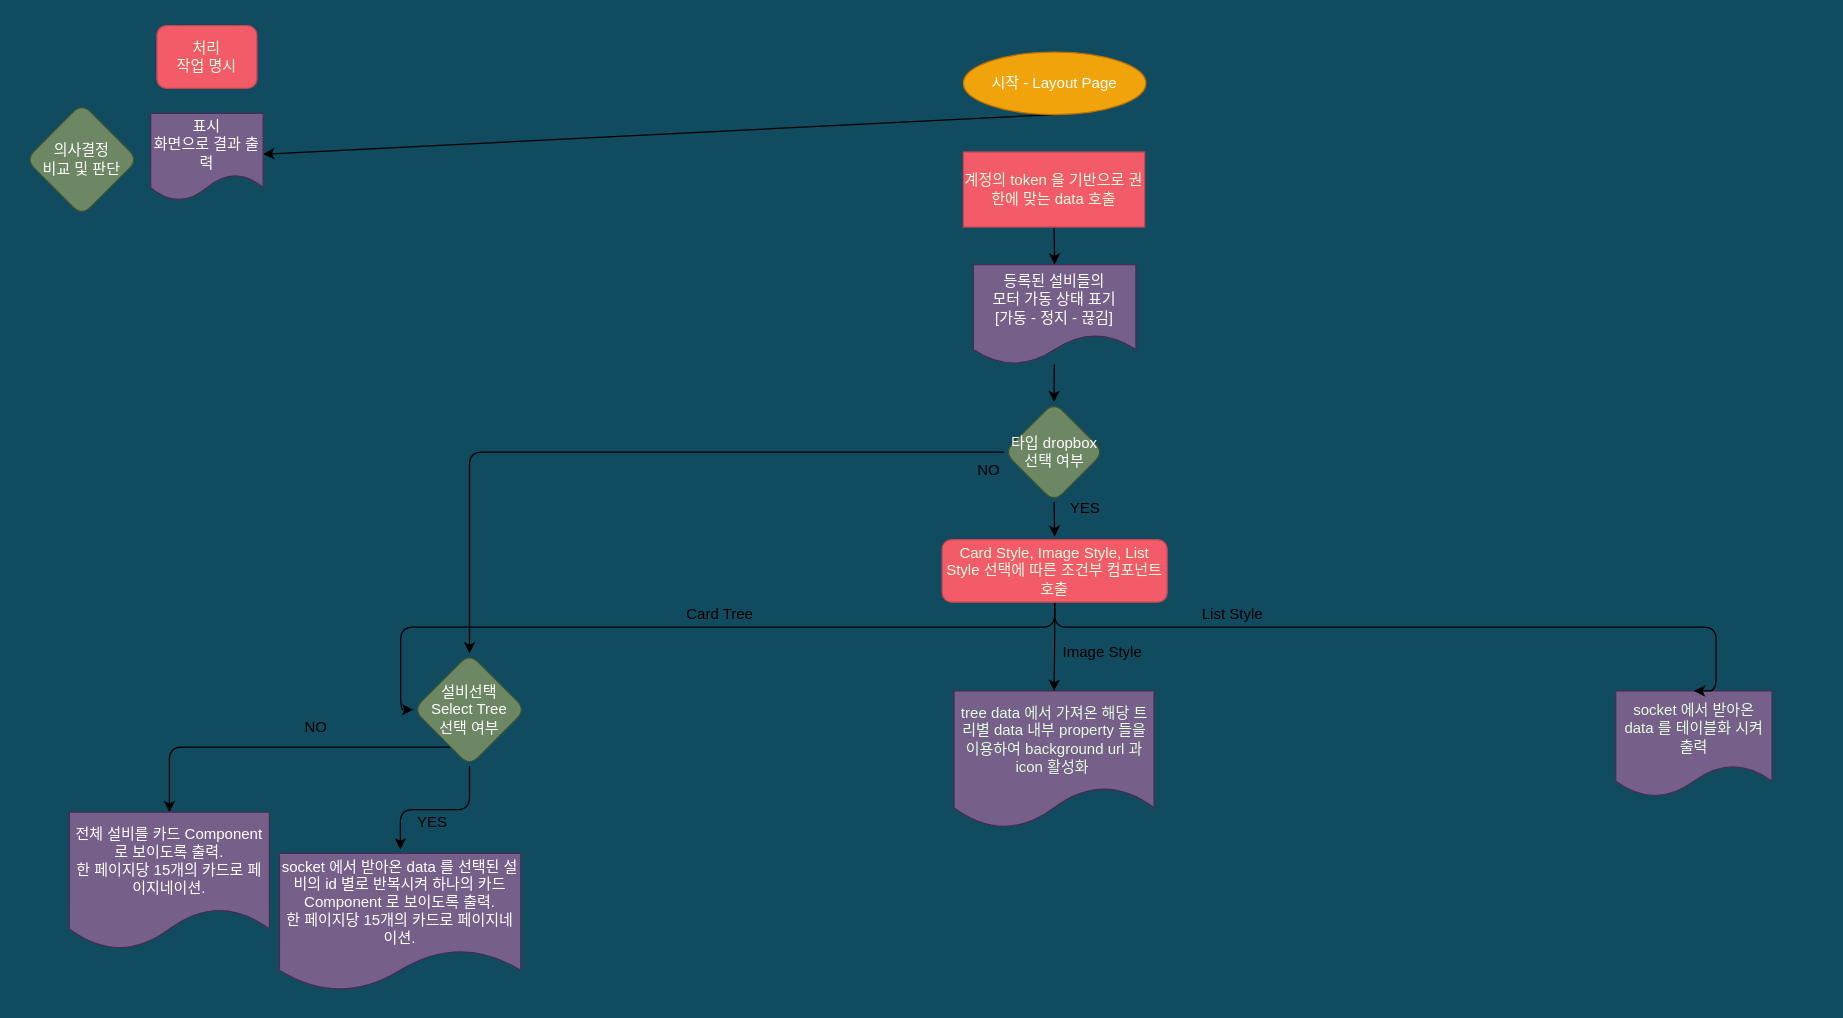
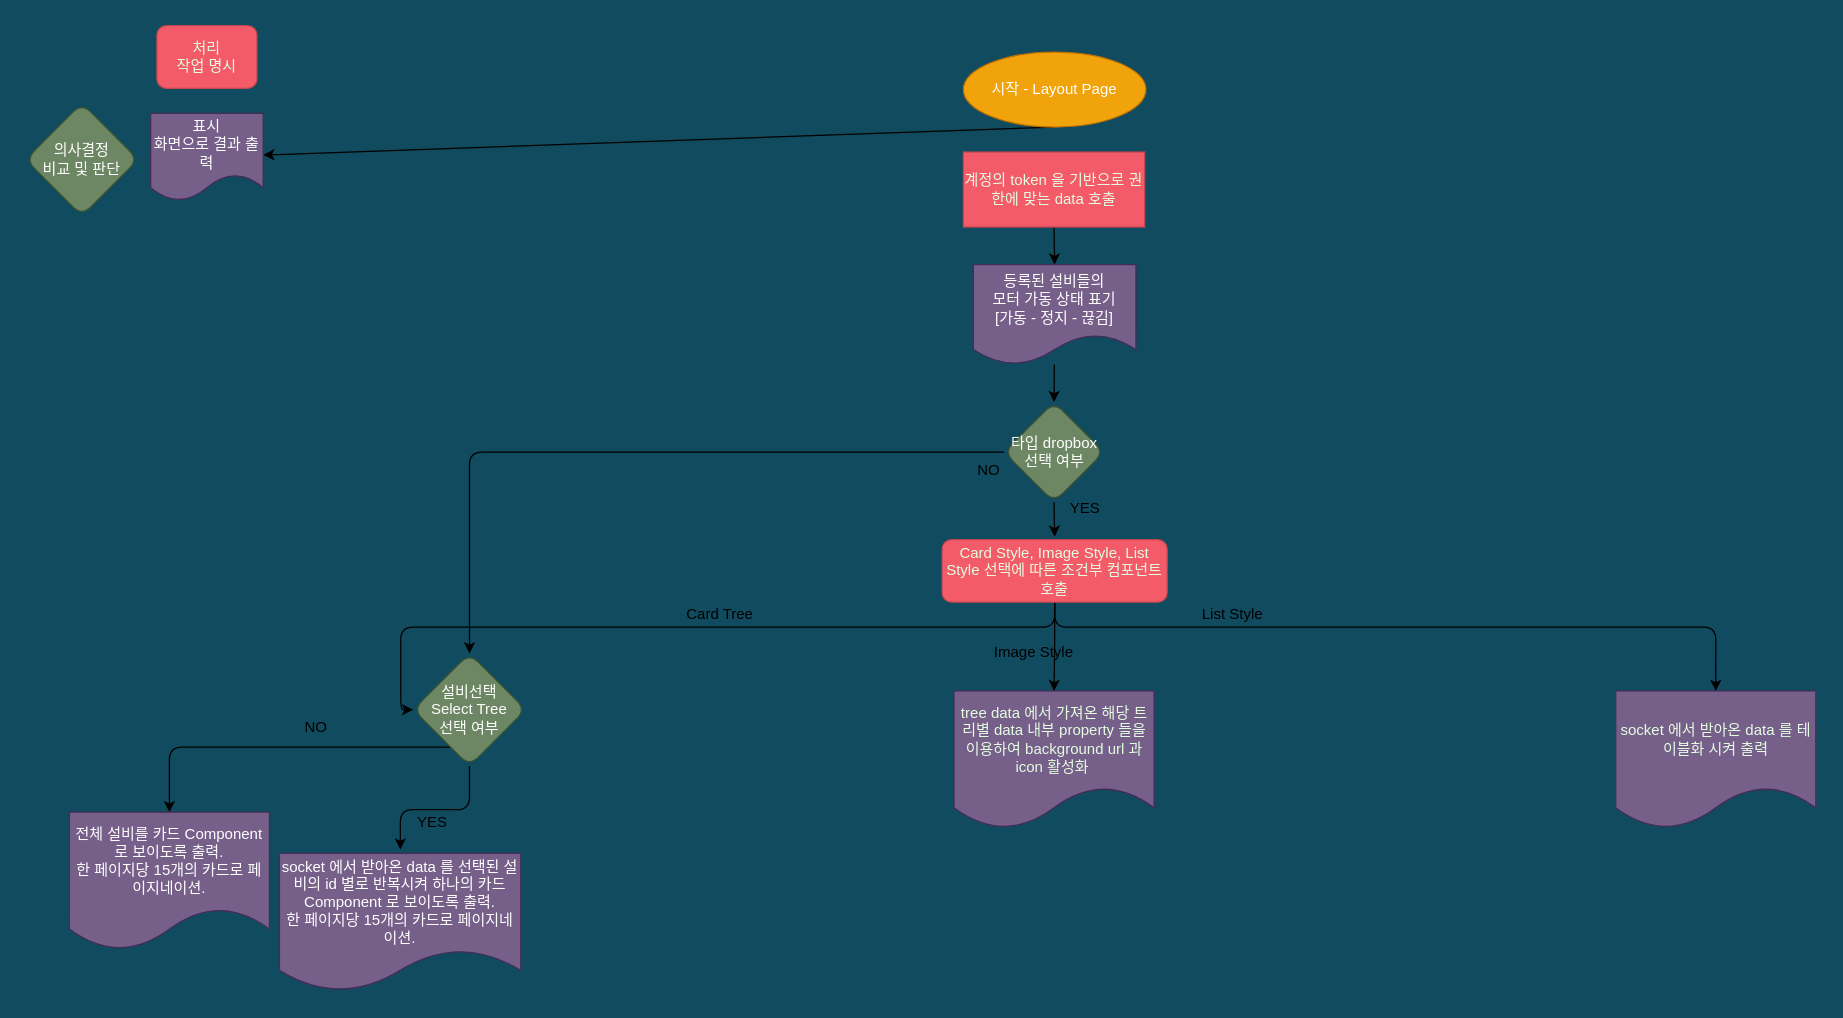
  <mxCell id="0" />
  <mxCell id="1" parent="0" />
  <mxCell id="2" value="&lt;font style=&quot;font-size: 12px;&quot;&gt;의사결정&lt;br&gt;비교 및 판단&lt;/font&gt;" style="rhombus;whiteSpace=wrap;html=1;fillColor=#6d8764;strokeColor=#3A5431;fontColor=#ffffff;rounded=1;glass=0;strokeWidth=1;shadow=0;" parent="1" vertex="1"><mxGeometry x="20" y="82" width="90" height="90" as="geometry" /></mxCell>
  <mxCell id="3" style="edgeStyle=none;html=1;exitX=0.5;exitY=1;exitDx=0;exitDy=0;entryX=0.5;entryY=0;entryDx=0;entryDy=0;" edge="1" parent="1" source="4" target="21"><mxGeometry relative="1" as="geometry" /></mxCell>
  <mxCell id="4" value="계정의 token 을 기반으로 권한에 맞는 data 호출" style="whiteSpace=wrap;html=1;fillColor=#F45B69;strokeColor=#C34651;fontColor=#E4FDE1;glass=0;strokeWidth=1;shadow=0;rounded=0;" parent="1" vertex="1"><mxGeometry x="770" y="121" width="145" height="60" as="geometry" /></mxCell>
  <mxCell id="5" style="edgeStyle=none;html=1;exitX=0.5;exitY=1;exitDx=0;exitDy=0;" parent="1" source="6" target="7" edge="1"><mxGeometry relative="1" as="geometry" /></mxCell>
- <mxCell id="6" value="&lt;font color=&quot;#ffffff&quot;&gt;시작 - Layout Page&lt;/font&gt;" style="ellipse;whiteSpace=wrap;html=1;fillStyle=auto;fillColor=#f0a30a;fontColor=#000000;strokeColor=#BD7000;" parent="1" vertex="1"><mxGeometry x="770" y="41" width="146" height="50" as="geometry" /></mxCell>
+ <mxCell id="6" value="&lt;font color=&quot;#ffffff&quot;&gt;시작 - Layout Page&lt;/font&gt;" style="ellipse;whiteSpace=wrap;html=1;fillStyle=auto;fillColor=#f0a30a;fontColor=#000000;strokeColor=#BD7000;" parent="1" vertex="1"><mxGeometry x="770" y="41" width="146" height="60" as="geometry" /></mxCell>
  <mxCell id="7" value="표시&lt;br&gt;화면으로 결과 출력" style="shape=document;whiteSpace=wrap;html=1;boundedLbl=1;fillColor=#76608a;strokeColor=#432D57;fontColor=#ffffff;rounded=1;glass=0;strokeWidth=1;shadow=0;" parent="1" vertex="1"><mxGeometry x="120" y="90" width="90" height="70" as="geometry" /></mxCell>
  <mxCell id="8" value="처리&lt;br&gt;작업 명시" style="whiteSpace=wrap;html=1;fillColor=#F45B69;strokeColor=#C34651;fontColor=#E4FDE1;rounded=1;glass=0;strokeWidth=1;shadow=0;" parent="1" vertex="1"><mxGeometry x="125" y="20" width="80" height="50" as="geometry" /></mxCell>
  <mxCell id="9" style="edgeStyle=none;html=1;exitX=0.5;exitY=1;exitDx=0;exitDy=0;entryX=0.5;entryY=-0.047;entryDx=0;entryDy=0;entryPerimeter=0;" edge="1" parent="1" source="11" target="19"><mxGeometry relative="1" as="geometry" /></mxCell>
  <mxCell id="10" style="edgeStyle=orthogonalEdgeStyle;html=1;exitX=0;exitY=0.5;exitDx=0;exitDy=0;entryX=0.5;entryY=0;entryDx=0;entryDy=0;" edge="1" parent="1" source="11" target="24"><mxGeometry relative="1" as="geometry"><mxPoint x="235" y="576" as="targetPoint" /></mxGeometry></mxCell>
  <mxCell id="11" value="타입 dropbox&lt;br&gt;선택 여부" style="rhombus;whiteSpace=wrap;html=1;fillColor=#6d8764;strokeColor=#3A5431;fontColor=#ffffff;rounded=1;glass=0;strokeWidth=1;shadow=0;" parent="1" vertex="1"><mxGeometry x="802.5" y="321" width="80" height="80" as="geometry" /></mxCell>
  <mxCell id="12" value="NO" style="text;html=1;align=center;verticalAlign=middle;resizable=0;points=[];autosize=1;strokeColor=none;fillColor=none;" parent="1" vertex="1"><mxGeometry x="770" y="361" width="40" height="30" as="geometry" /></mxCell>
  <mxCell id="13" value="YES" style="text;html=1;align=center;verticalAlign=middle;resizable=0;points=[];autosize=1;strokeColor=none;fillColor=none;" parent="1" vertex="1"><mxGeometry x="842" y="391" width="50" height="30" as="geometry" /></mxCell>
- <mxCell id="14" value="&lt;span style=&quot;color: rgb(228, 253, 225);&quot;&gt;socket 에서 받아온 data 를 테이블화 시켜 출력&lt;/span&gt;" style="shape=document;whiteSpace=wrap;html=1;boundedLbl=1;fillColor=#76608a;strokeColor=#432D57;fontColor=#ffffff;rounded=1;glass=0;strokeWidth=1;shadow=0;" parent="1" vertex="1"><mxGeometry x="1291.75" y="552" width="125" height="85" as="geometry" /></mxCell>
+ <mxCell id="14" value="&lt;span style=&quot;color: rgb(228, 253, 225);&quot;&gt;socket 에서 받아온 data 를 테이블화 시켜 출력&lt;/span&gt;" style="shape=document;whiteSpace=wrap;html=1;boundedLbl=1;fillColor=#76608a;strokeColor=#432D57;fontColor=#ffffff;rounded=1;glass=0;strokeWidth=1;shadow=0;" parent="1" vertex="1"><mxGeometry x="1291.75" y="552" width="160" height="110" as="geometry" /></mxCell>
  <mxCell id="15" value="&lt;span style=&quot;color: rgb(228, 253, 225);&quot;&gt;tree data 에서 가져온 해당 트리별 data 내부 property 들을 이용하여 background url 과 icon 활성화&amp;nbsp;&lt;/span&gt;" style="shape=document;whiteSpace=wrap;html=1;boundedLbl=1;fillColor=#76608a;strokeColor=#432D57;fontColor=#ffffff;rounded=1;glass=0;strokeWidth=1;shadow=0;" parent="1" vertex="1"><mxGeometry x="762.5" y="552" width="160" height="110" as="geometry" /></mxCell>
  <mxCell id="16" style="edgeStyle=orthogonalEdgeStyle;html=1;exitX=0.5;exitY=1;exitDx=0;exitDy=0;" parent="1" source="19" target="24" edge="1"><mxGeometry relative="1" as="geometry"><mxPoint x="315" y="521" as="targetPoint" /><Array as="points"><mxPoint x="843" y="501" /><mxPoint x="320" y="501" /></Array></mxGeometry></mxCell>
  <mxCell id="17" style="edgeStyle=orthogonalEdgeStyle;html=1;exitX=0.5;exitY=1;exitDx=0;exitDy=0;entryX=0.5;entryY=0;entryDx=0;entryDy=0;" parent="1" source="19" target="15" edge="1"><mxGeometry relative="1" as="geometry" /></mxCell>
  <mxCell id="18" style="edgeStyle=orthogonalEdgeStyle;html=1;exitX=0.5;exitY=1;exitDx=0;exitDy=0;entryX=0.5;entryY=0;entryDx=0;entryDy=0;" parent="1" source="19" target="14" edge="1"><mxGeometry relative="1" as="geometry"><Array as="points"><mxPoint x="843" y="501" /><mxPoint x="1372" y="501" /></Array></mxGeometry></mxCell>
  <mxCell id="19" value="Card Style, Image Style, List Style 선택에 따른 조건부 컴포넌트 호출" style="whiteSpace=wrap;html=1;fillColor=#F45B69;strokeColor=#C34651;fontColor=#E4FDE1;rounded=1;glass=0;strokeWidth=1;shadow=0;" parent="1" vertex="1"><mxGeometry x="753" y="431" width="180" height="50" as="geometry" /></mxCell>
  <mxCell id="20" style="edgeStyle=none;html=1;entryX=0.5;entryY=0;entryDx=0;entryDy=0;" edge="1" parent="1" source="21" target="11"><mxGeometry relative="1" as="geometry" /></mxCell>
  <mxCell id="21" value="등록된 설비들의&lt;br&gt;모터 가동 상태 표기&lt;br&gt;[가동 - 정지 - 끊김]" style="shape=document;whiteSpace=wrap;html=1;boundedLbl=1;fillColor=#76608a;strokeColor=#432D57;fontColor=#ffffff;rounded=1;glass=0;strokeWidth=1;shadow=0;" parent="1" vertex="1"><mxGeometry x="778" y="211" width="130" height="80" as="geometry" /></mxCell>
  <mxCell id="22" style="edgeStyle=orthogonalEdgeStyle;html=1;entryX=0.5;entryY=0;entryDx=0;entryDy=0;" edge="1" parent="1" source="24" target="31"><mxGeometry relative="1" as="geometry"><mxPoint x="125" y="661" as="targetPoint" /><Array as="points"><mxPoint x="135" y="597" /></Array></mxGeometry></mxCell>
  <mxCell id="23" style="edgeStyle=orthogonalEdgeStyle;html=1;exitX=0.5;exitY=1;exitDx=0;exitDy=0;entryX=0.501;entryY=-0.028;entryDx=0;entryDy=0;entryPerimeter=0;" edge="1" parent="1" source="24" target="27"><mxGeometry relative="1" as="geometry"><mxPoint x="320.211" y="682" as="targetPoint" /></mxGeometry></mxCell>
  <mxCell id="24" value="설비선택&lt;br&gt;Select Tree&lt;br&gt;선택 여부" style="rhombus;whiteSpace=wrap;html=1;fillColor=#6d8764;strokeColor=#3A5431;fontColor=#ffffff;rounded=1;glass=0;strokeWidth=1;shadow=0;" vertex="1" parent="1"><mxGeometry x="330" y="522" width="90" height="90" as="geometry" /></mxCell>
  <mxCell id="25" value="NO" style="text;html=1;align=center;verticalAlign=middle;resizable=0;points=[];autosize=1;strokeColor=none;fillColor=none;" vertex="1" parent="1"><mxGeometry x="232" y="566" width="40" height="30" as="geometry" /></mxCell>
  <mxCell id="26" value="YES" style="text;html=1;align=center;verticalAlign=middle;resizable=0;points=[];autosize=1;strokeColor=none;fillColor=none;" vertex="1" parent="1"><mxGeometry x="320" y="642" width="50" height="30" as="geometry" /></mxCell>
  <mxCell id="27" value="socket 에서 받아온 data 를 선택된 설비의 id 별로 반복시켜 하나의 카드 Component 로 보이도록 출력.&lt;br&gt;한 페이지당 15개의 카드로 페이지네이션." style="shape=document;whiteSpace=wrap;html=1;boundedLbl=1;fillColor=#76608a;strokeColor=#432D57;fontColor=#ffffff;rounded=1;glass=0;strokeWidth=1;shadow=0;" vertex="1" parent="1"><mxGeometry x="223" y="682" width="193" height="110" as="geometry" /></mxCell>
  <mxCell id="28" value="Card Tree" style="text;html=1;align=center;verticalAlign=middle;resizable=0;points=[];autosize=1;strokeColor=none;fillColor=none;" vertex="1" parent="1"><mxGeometry x="535" y="476" width="80" height="30" as="geometry" /></mxCell>
- <mxCell id="29" value="Image Style" style="text;html=1;align=center;verticalAlign=middle;resizable=0;points=[];autosize=1;strokeColor=none;fillColor=none;" vertex="1" parent="1"><mxGeometry x="836" y="506" width="90" height="30" as="geometry" /></mxCell>
+ <mxCell id="29" value="Image Style" style="text;html=1;align=center;verticalAlign=middle;resizable=0;points=[];autosize=1;strokeColor=none;fillColor=none;" vertex="1" parent="1"><mxGeometry x="781" y="506" width="90" height="30" as="geometry" /></mxCell>
  <mxCell id="30" value="List Style" style="text;html=1;align=center;verticalAlign=middle;resizable=0;points=[];autosize=1;strokeColor=none;fillColor=none;" vertex="1" parent="1"><mxGeometry x="950" y="476" width="70" height="30" as="geometry" /></mxCell>
  <mxCell id="31" value="전체 설비를 카드 Component 로 보이도록 출력.&lt;br&gt;한 페이지당 15개의 카드로 페이지네이션." style="shape=document;whiteSpace=wrap;html=1;boundedLbl=1;fillColor=#76608a;strokeColor=#432D57;fontColor=#ffffff;rounded=1;glass=0;strokeWidth=1;shadow=0;" vertex="1" parent="1"><mxGeometry x="55" y="649" width="160" height="110" as="geometry" /></mxCell>
